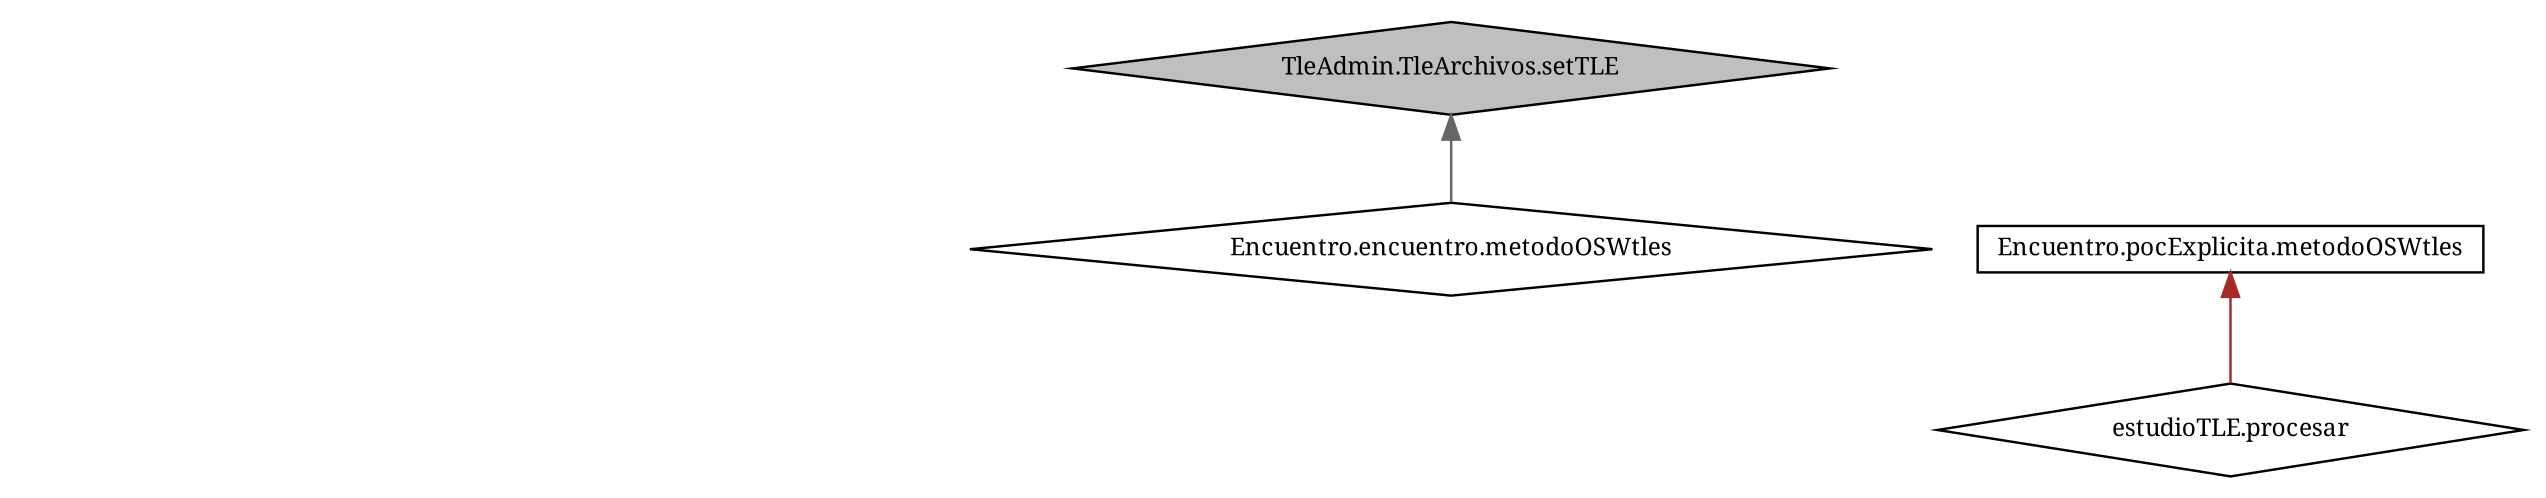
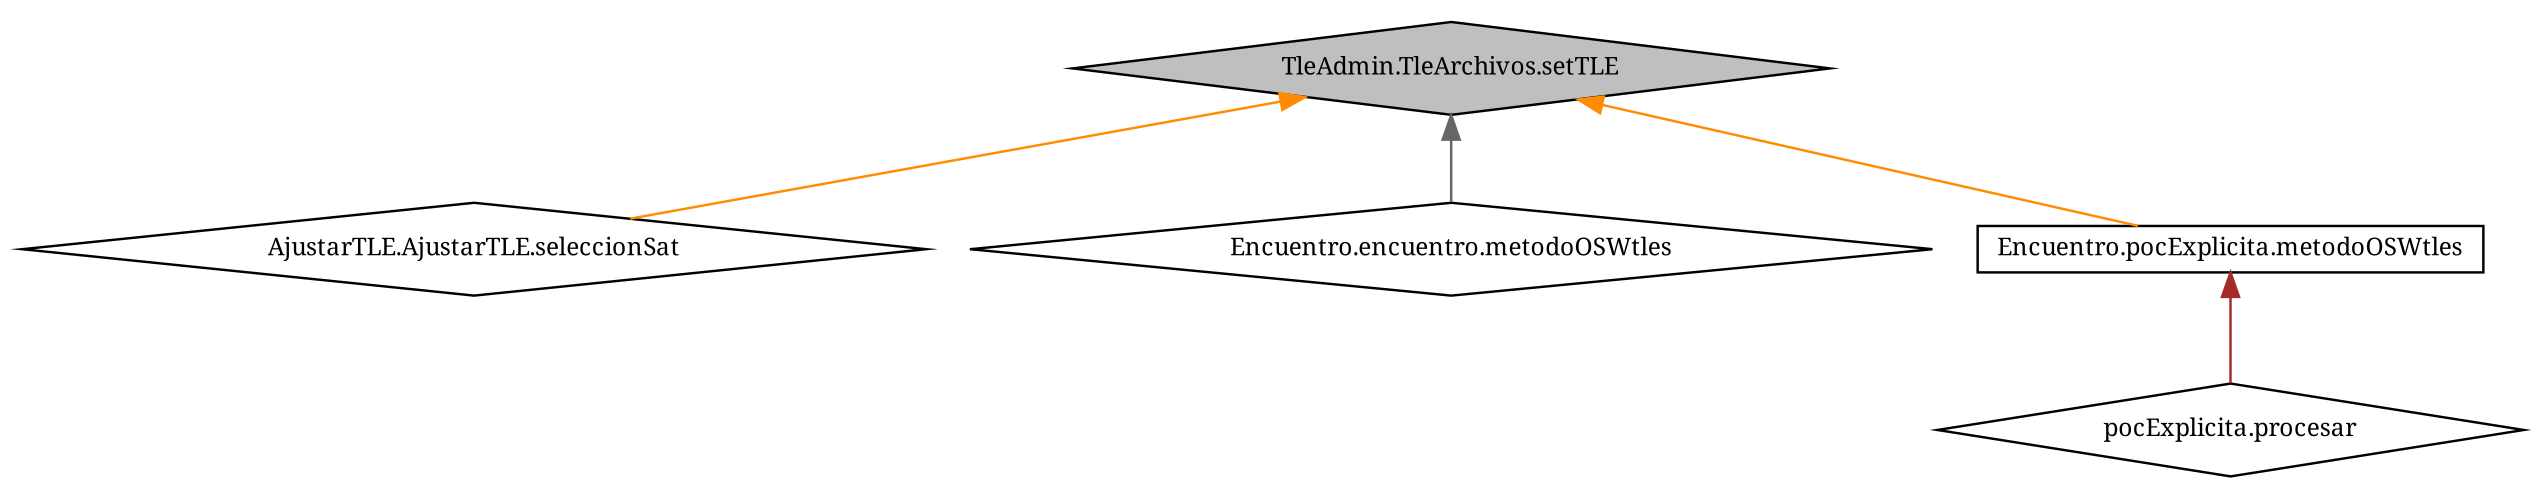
  digraph {
    fontname="Noto Serif"
    rankdir=TB
    node [color=black fillcolor=white fontname="Noto Serif" fontsize=10 shape=diamond style=filled]
    edge [color=darkorange dir=back fontname="Noto Serif" fontsize=10 labelfontname=Helvetica labelfontsize=10 style=solid]
    n1 [fillcolor=grey75 fontcolor=black height=0.2 label="TleAdmin.TleArchivos.setTLE" width=0.4]
+   n2 [height=0.2 label="AjustarTLE.AjustarTLE.seleccionSat" width=0.4]
    n3 [height=0.2 label="Encuentro.encuentro.metodoOSWtles" width=0.4]
    n4 [height=0.2 label="Encuentro.pocExplicita.metodoOSWtles" shape=box width=0.4]
-   n5 [height=0.2 label="estudioTLE.procesar" width=0.4]
+   n5 [height=0.2 label="pocExplicita.procesar" width=0.4]
+   n1 -> n2
    n1 -> n3 [color=gray40]
+   n1 -> n4
    n4 -> n5 [color=brown]
  }
